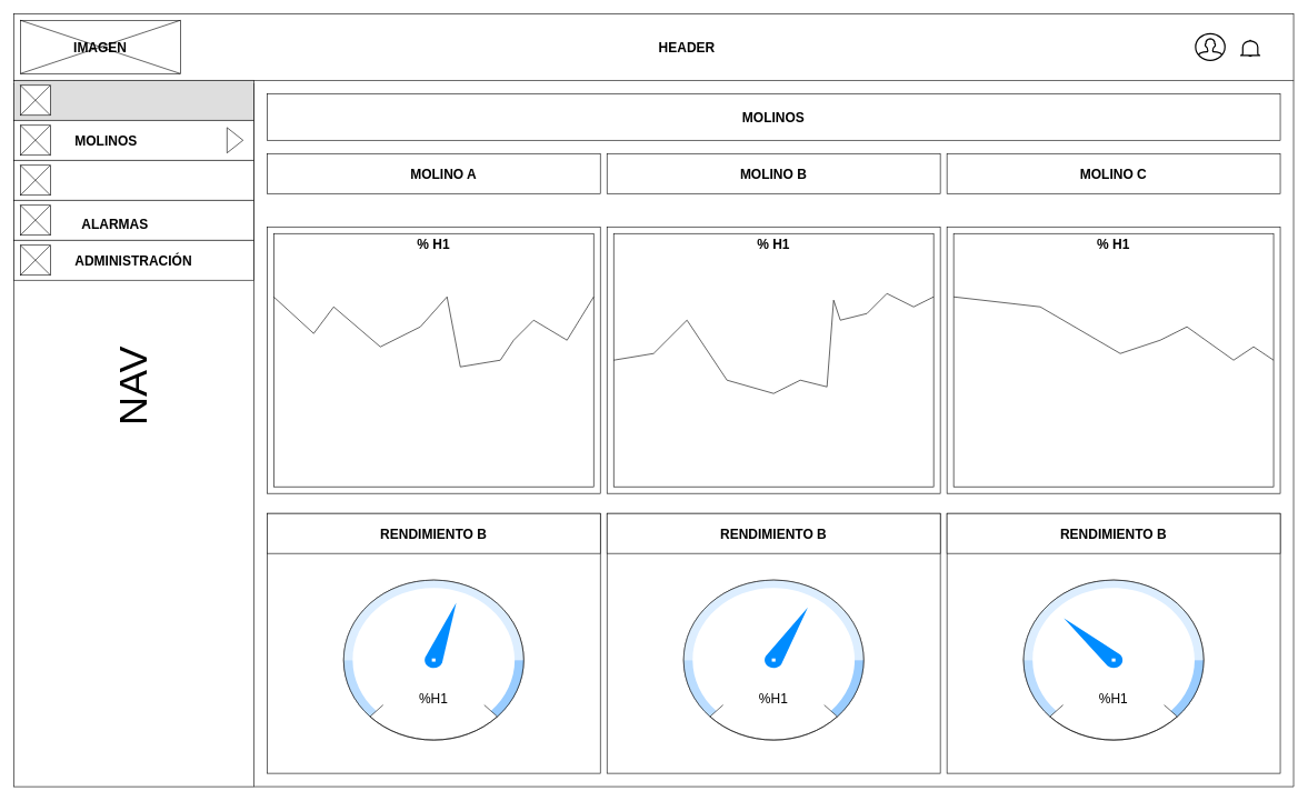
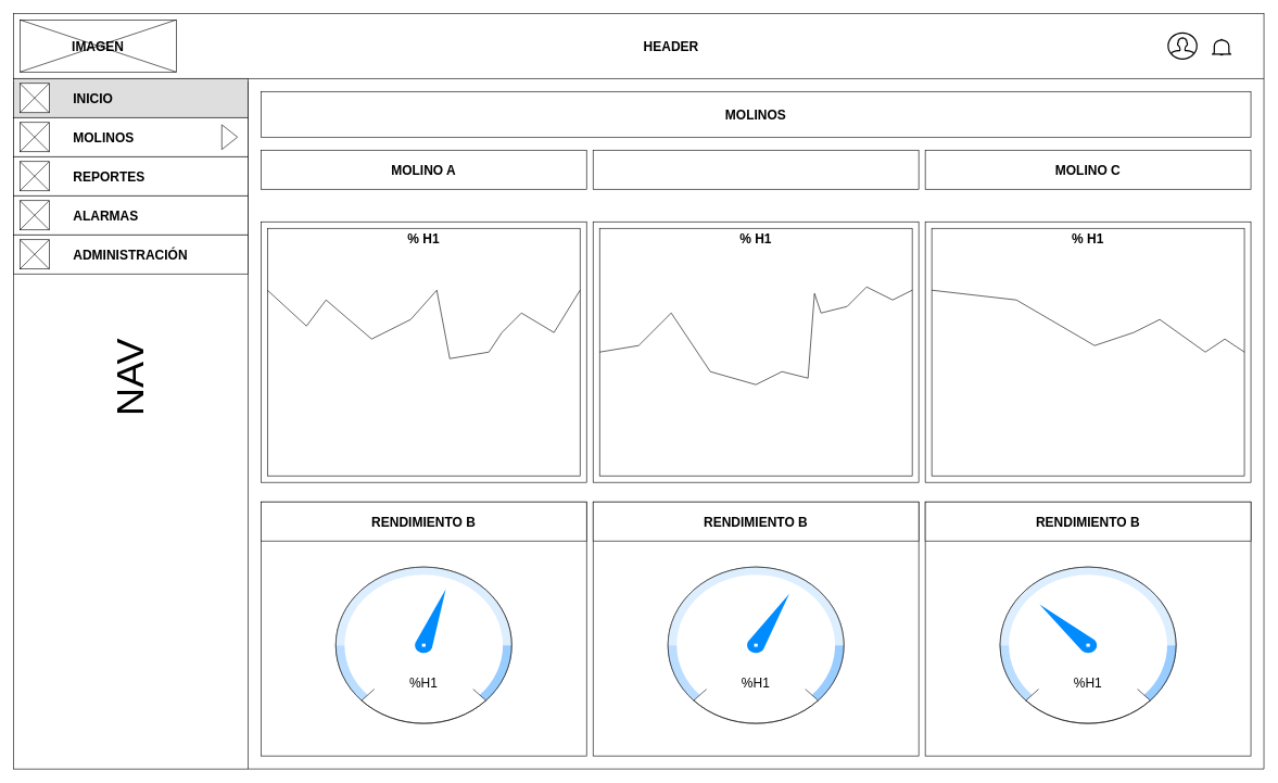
  <mxCell id="0" />
  <mxCell id="1" parent="0" />
  <mxCell id="2" value="" style="rounded=0;whiteSpace=wrap;html=1;" parent="1" vertex="1"><mxGeometry x="20" y="20" width="1920" height="100" as="geometry" /></mxCell>
  <mxCell id="3" value="" style="rounded=0;whiteSpace=wrap;html=1;" parent="1" vertex="1"><mxGeometry x="20" y="125" width="360" height="1055" as="geometry" /></mxCell>
  <mxCell id="4" value="" style="endArrow=none;html=1;rounded=0;entryX=1;entryY=1;entryDx=0;entryDy=0;exitX=1;exitY=1;exitDx=0;exitDy=0;" parent="1" source="3" target="2" edge="1"><mxGeometry width="50" height="50" relative="1" as="geometry"><mxPoint x="750" y="680" as="sourcePoint" /><mxPoint x="800" y="630" as="targetPoint" /><Array as="points"><mxPoint x="1940" y="1180" /></Array></mxGeometry></mxCell>
  <mxCell id="5" value="" style="rounded=1;whiteSpace=wrap;html=1;arcSize=0;" parent="1" vertex="1"><mxGeometry x="400" y="140" width="1520" height="70" as="geometry" /></mxCell>
  <mxCell id="6" value="" style="rounded=1;whiteSpace=wrap;html=1;arcSize=0;" parent="1" vertex="1"><mxGeometry x="400" y="230" width="500" height="60" as="geometry" /></mxCell>
  <mxCell id="7" value="" style="rounded=1;whiteSpace=wrap;html=1;arcSize=0;" parent="1" vertex="1"><mxGeometry x="910" y="230" width="500" height="60" as="geometry" /></mxCell>
  <mxCell id="8" value="" style="rounded=1;whiteSpace=wrap;html=1;arcSize=0;" parent="1" vertex="1"><mxGeometry x="1420" y="230" width="500" height="60" as="geometry" /></mxCell>
  <mxCell id="9" value="" style="rounded=0;whiteSpace=wrap;html=1;" parent="1" vertex="1"><mxGeometry x="400" y="340" width="500" height="400" as="geometry" /></mxCell>
  <mxCell id="10" value="" style="rounded=0;whiteSpace=wrap;html=1;" parent="1" vertex="1"><mxGeometry x="910" y="340" width="500" height="400" as="geometry" /></mxCell>
  <mxCell id="11" value="" style="rounded=0;whiteSpace=wrap;html=1;" parent="1" vertex="1"><mxGeometry x="1420" y="340" width="500" height="400" as="geometry" /></mxCell>
  <mxCell id="12" value="" style="rounded=0;whiteSpace=wrap;html=1;" parent="1" vertex="1"><mxGeometry x="400" y="770" width="500" height="390" as="geometry" /></mxCell>
  <mxCell id="13" value="" style="rounded=0;whiteSpace=wrap;html=1;" parent="1" vertex="1"><mxGeometry x="400" y="770" width="500" height="60" as="geometry" /></mxCell>
  <mxCell id="14" value="" style="rounded=0;whiteSpace=wrap;html=1;" parent="1" vertex="1"><mxGeometry x="910" y="770" width="500" height="390" as="geometry" /></mxCell>
  <mxCell id="15" value="" style="rounded=0;whiteSpace=wrap;html=1;" parent="1" vertex="1"><mxGeometry x="910" y="770" width="500" height="60" as="geometry" /></mxCell>
  <mxCell id="16" value="" style="rounded=0;whiteSpace=wrap;html=1;" parent="1" vertex="1"><mxGeometry x="1420" y="770" width="500" height="390" as="geometry" /></mxCell>
  <mxCell id="17" value="" style="rounded=0;whiteSpace=wrap;html=1;" parent="1" vertex="1"><mxGeometry x="1420" y="770" width="500" height="60" as="geometry" /></mxCell>
  <mxCell id="18" value="&lt;div style=&quot;text-align: justify;&quot;&gt;&lt;span style=&quot;font-size: 20px;&quot;&gt;&lt;b&gt;MOLINOS&lt;/b&gt;&lt;/span&gt;&lt;/div&gt;" style="text;html=1;strokeColor=none;fillColor=none;align=center;verticalAlign=middle;whiteSpace=wrap;rounded=0;" parent="1" vertex="1"><mxGeometry x="1030" y="160" width="260" height="30" as="geometry" /></mxCell>
  <mxCell id="19" value="&lt;div style=&quot;text-align: justify;&quot;&gt;&lt;span style=&quot;font-size: 20px;&quot;&gt;&lt;b&gt;HEADER&lt;/b&gt;&lt;/span&gt;&lt;/div&gt;" style="text;html=1;strokeColor=none;fillColor=none;align=center;verticalAlign=middle;whiteSpace=wrap;rounded=0;" parent="1" vertex="1"><mxGeometry x="900" y="55" width="260" height="30" as="geometry" /></mxCell>
  <mxCell id="20" value="" style="rounded=0;whiteSpace=wrap;html=1;fontSize=20;" parent="1" vertex="1"><mxGeometry x="30" y="30" width="240" height="80" as="geometry" /></mxCell>
  <mxCell id="21" value="" style="endArrow=none;html=1;rounded=0;fontSize=20;entryX=0;entryY=0;entryDx=0;entryDy=0;exitX=1;exitY=1;exitDx=0;exitDy=0;" parent="1" source="20" target="20" edge="1"><mxGeometry width="50" height="50" relative="1" as="geometry"><mxPoint x="660" y="360" as="sourcePoint" /><mxPoint x="710" y="310" as="targetPoint" /></mxGeometry></mxCell>
  <mxCell id="22" value="" style="endArrow=none;html=1;rounded=0;fontSize=20;entryX=1;entryY=0;entryDx=0;entryDy=0;exitX=0;exitY=1;exitDx=0;exitDy=0;" parent="1" source="20" target="20" edge="1"><mxGeometry width="50" height="50" relative="1" as="geometry"><mxPoint x="660" y="360" as="sourcePoint" /><mxPoint x="710" y="310" as="targetPoint" /></mxGeometry></mxCell>
  <mxCell id="23" value="&lt;div style=&quot;text-align: justify;&quot;&gt;&lt;span style=&quot;font-size: 20px;&quot;&gt;&lt;b&gt;IMAGEN&lt;/b&gt;&lt;/span&gt;&lt;/div&gt;" style="text;html=1;strokeColor=none;fillColor=none;align=center;verticalAlign=middle;whiteSpace=wrap;rounded=0;" parent="1" vertex="1"><mxGeometry x="20" y="55" width="260" height="30" as="geometry" /></mxCell>
  <mxCell id="24" value="NAV" style="text;html=1;strokeColor=none;fillColor=none;align=center;verticalAlign=middle;whiteSpace=wrap;rounded=0;fontSize=60;rotation=-90;" parent="1" vertex="1"><mxGeometry x="87.5" y="520" width="225" height="118.75" as="geometry" /></mxCell>
- <mxCell id="25" value="&lt;div style=&quot;text-align: justify;&quot;&gt;&lt;span style=&quot;font-size: 20px;&quot;&gt;&lt;b&gt;MOLINO A&lt;/b&gt;&lt;/span&gt;&lt;/div&gt;" style="text;html=1;strokeColor=none;fillColor=none;align=center;verticalAlign=middle;whiteSpace=wrap;rounded=0;" parent="1" vertex="1"><mxGeometry x="535" y="245" width="260" height="30" as="geometry" /></mxCell>
- <mxCell id="26" value="&lt;div style=&quot;text-align: justify;&quot;&gt;&lt;span style=&quot;font-size: 20px;&quot;&gt;&lt;b&gt;MOLINO B&lt;/b&gt;&lt;/span&gt;&lt;/div&gt;" style="text;html=1;strokeColor=none;fillColor=none;align=center;verticalAlign=middle;whiteSpace=wrap;rounded=0;" parent="1" vertex="1"><mxGeometry x="1030" y="245" width="260" height="30" as="geometry" /></mxCell>
+ <mxCell id="25" value="&lt;div style=&quot;text-align: justify;&quot;&gt;&lt;span style=&quot;font-size: 20px;&quot;&gt;&lt;b&gt;MOLINO A&lt;/b&gt;&lt;/span&gt;&lt;/div&gt;" style="text;html=1;strokeColor=none;fillColor=none;align=center;verticalAlign=middle;whiteSpace=wrap;rounded=0;" parent="1" vertex="1"><mxGeometry x="520" y="245" width="260" height="30" as="geometry" /></mxCell>
  <mxCell id="27" value="&lt;div style=&quot;text-align: justify;&quot;&gt;&lt;span style=&quot;font-size: 20px;&quot;&gt;&lt;b&gt;MOLINO C&lt;/b&gt;&lt;/span&gt;&lt;/div&gt;" style="text;html=1;strokeColor=none;fillColor=none;align=center;verticalAlign=middle;whiteSpace=wrap;rounded=0;" parent="1" vertex="1"><mxGeometry x="1540" y="245" width="260" height="30" as="geometry" /></mxCell>
  <mxCell id="28" value="" style="verticalLabelPosition=bottom;shadow=0;dashed=0;align=center;html=1;verticalAlign=top;strokeWidth=1;shape=mxgraph.mockup.graphics.gauge;fillColor=#ffffff;strokeColor=#080808;gaugePos=57.146;scaleColors=#bbddff,#ddeeff,#99ccff;gaugeLabels=,,;needleColor=#008cff;fontSize=60;sketch=0;" parent="1" vertex="1"><mxGeometry x="515" y="870" width="270" height="240" as="geometry" /></mxCell>
  <mxCell id="29" value="" style="verticalLabelPosition=bottom;shadow=0;dashed=0;align=center;html=1;verticalAlign=top;strokeWidth=1;shape=mxgraph.mockup.graphics.gauge;fillColor=#ffffff;strokeColor=#0D0D0D;gaugePos=61.111;scaleColors=#bbddff,#ddeeff,#99ccff;gaugeLabels=,,;needleColor=#008cff;fontSize=60;" parent="1" vertex="1"><mxGeometry x="1025" y="870" width="270" height="240" as="geometry" /></mxCell>
  <mxCell id="30" value="" style="verticalLabelPosition=bottom;shadow=0;dashed=0;align=center;html=1;verticalAlign=top;strokeWidth=1;shape=mxgraph.mockup.graphics.gauge;fillColor=#ffffff;strokeColor=#000000;gaugePos=32.735;scaleColors=#bbddff,#ddeeff,#99ccff;gaugeLabels=,,;needleColor=#008cff;fontSize=60;" parent="1" vertex="1"><mxGeometry x="1535" y="870" width="270" height="240" as="geometry" /></mxCell>
  <mxCell id="31" value="&lt;font style=&quot;font-size: 20px;&quot;&gt;%H1&lt;/font&gt;" style="text;html=1;strokeColor=none;fillColor=none;align=center;verticalAlign=middle;whiteSpace=wrap;rounded=0;fontSize=60;" parent="1" vertex="1"><mxGeometry x="620" y="1020" width="60" height="30" as="geometry" /></mxCell>
  <mxCell id="32" value="&lt;font style=&quot;font-size: 20px;&quot;&gt;%H1&lt;/font&gt;" style="text;html=1;strokeColor=none;fillColor=none;align=center;verticalAlign=middle;whiteSpace=wrap;rounded=0;fontSize=60;" parent="1" vertex="1"><mxGeometry x="1130" y="1020" width="60" height="30" as="geometry" /></mxCell>
  <mxCell id="33" value="&lt;font style=&quot;font-size: 20px;&quot;&gt;%H1&lt;/font&gt;" style="text;html=1;strokeColor=none;fillColor=none;align=center;verticalAlign=middle;whiteSpace=wrap;rounded=0;fontSize=60;" parent="1" vertex="1"><mxGeometry x="1640" y="1020" width="60" height="30" as="geometry" /></mxCell>
  <mxCell id="34" value="" style="rounded=0;whiteSpace=wrap;html=1;fontSize=20;" parent="1" vertex="1"><mxGeometry x="410" y="350" width="480" height="380" as="geometry" /></mxCell>
  <mxCell id="35" value="" style="endArrow=none;html=1;rounded=0;fontSize=20;exitX=0;exitY=0.25;exitDx=0;exitDy=0;entryX=1;entryY=0.25;entryDx=0;entryDy=0;" parent="1" source="34" target="34" edge="1"><mxGeometry width="50" height="50" relative="1" as="geometry"><mxPoint x="1040" y="670" as="sourcePoint" /><mxPoint x="540" y="470" as="targetPoint" /><Array as="points"><mxPoint x="470" y="500" /><mxPoint x="500" y="460" /><mxPoint x="570" y="520" /><mxPoint x="630" y="490" /><mxPoint x="670" y="445" /><mxPoint x="690" y="550" /><mxPoint x="750" y="540" /><mxPoint x="770" y="510" /><mxPoint x="800" y="480" /><mxPoint x="850" y="510" /></Array></mxGeometry></mxCell>
  <mxCell id="36" value="" style="rounded=0;whiteSpace=wrap;html=1;fontSize=20;" parent="1" vertex="1"><mxGeometry x="920" y="350" width="480" height="380" as="geometry" /></mxCell>
  <mxCell id="37" value="" style="rounded=0;whiteSpace=wrap;html=1;fontSize=20;" parent="1" vertex="1"><mxGeometry x="1430" y="350" width="480" height="380" as="geometry" /></mxCell>
  <mxCell id="38" value="" style="html=1;verticalLabelPosition=bottom;align=center;labelBackgroundColor=#ffffff;verticalAlign=top;strokeWidth=2;strokeColor=#000000;shadow=0;dashed=0;shape=mxgraph.ios7.icons.bell;fontSize=20;" parent="1" vertex="1"><mxGeometry x="1860" y="60" width="30" height="24.1" as="geometry" /></mxCell>
  <mxCell id="39" value="" style="rounded=0;whiteSpace=wrap;html=1;shadow=0;sketch=0;strokeColor=#000000;fontSize=20;fillColor=#DEDEDE;" parent="1" vertex="1"><mxGeometry x="20" y="120" width="360" height="60" as="geometry" /></mxCell>
+ <mxCell id="40" value="&lt;div style=&quot;&quot;&gt;&lt;span style=&quot;font-size: 20px;&quot;&gt;&lt;b&gt;INICIO&lt;/b&gt;&lt;/span&gt;&lt;/div&gt;" style="text;html=1;strokeColor=none;fillColor=none;align=left;verticalAlign=middle;whiteSpace=wrap;rounded=0;" parent="1" vertex="1"><mxGeometry x="110" y="135" width="120" height="30" as="geometry" /></mxCell>
  <mxCell id="41" value="" style="rounded=0;whiteSpace=wrap;html=1;shadow=0;sketch=0;strokeColor=#000000;fontSize=20;" parent="1" vertex="1"><mxGeometry x="20" y="180" width="360" height="60" as="geometry" /></mxCell>
  <mxCell id="42" value="&lt;div style=&quot;&quot;&gt;&lt;span style=&quot;font-size: 20px;&quot;&gt;&lt;b&gt;MOLINOS&lt;/b&gt;&lt;/span&gt;&lt;/div&gt;" style="text;html=1;strokeColor=none;fillColor=none;align=left;verticalAlign=middle;whiteSpace=wrap;rounded=0;" parent="1" vertex="1"><mxGeometry x="110" y="195" width="100" height="30" as="geometry" /></mxCell>
  <mxCell id="43" value="" style="group" parent="1" vertex="1" connectable="0"><mxGeometry x="30" y="187.5" width="45" height="45" as="geometry" /></mxCell>
  <mxCell id="44" value="" style="whiteSpace=wrap;html=1;aspect=fixed;shadow=0;sketch=0;strokeColor=#000000;fontSize=20;" parent="43" vertex="1"><mxGeometry width="45" height="45" as="geometry" /></mxCell>
  <mxCell id="45" value="" style="endArrow=none;html=1;rounded=0;fontSize=20;exitX=0;exitY=0;exitDx=0;exitDy=0;entryX=1;entryY=1;entryDx=0;entryDy=0;" parent="43" source="44" target="44" edge="1"><mxGeometry width="50" height="50" relative="1" as="geometry"><mxPoint x="250" y="52.5" as="sourcePoint" /><mxPoint x="300" y="2.5" as="targetPoint" /></mxGeometry></mxCell>
  <mxCell id="46" value="" style="endArrow=none;html=1;rounded=0;fontSize=20;exitX=0;exitY=1;exitDx=0;exitDy=0;entryX=1;entryY=0;entryDx=0;entryDy=0;" parent="43" source="44" target="44" edge="1"><mxGeometry width="50" height="50" relative="1" as="geometry"><mxPoint x="20" y="132.5" as="sourcePoint" /><mxPoint x="70" y="82.5" as="targetPoint" /></mxGeometry></mxCell>
  <mxCell id="47" value="" style="group" parent="1" vertex="1" connectable="0"><mxGeometry x="30" y="127.5" width="45" height="45" as="geometry" /></mxCell>
  <mxCell id="48" value="" style="whiteSpace=wrap;html=1;aspect=fixed;shadow=0;sketch=0;strokeColor=#000000;fontSize=20;" parent="47" vertex="1"><mxGeometry width="45" height="45" as="geometry" /></mxCell>
  <mxCell id="49" value="" style="endArrow=none;html=1;rounded=0;fontSize=20;exitX=0;exitY=0;exitDx=0;exitDy=0;entryX=1;entryY=1;entryDx=0;entryDy=0;" parent="47" source="48" target="48" edge="1"><mxGeometry width="50" height="50" relative="1" as="geometry"><mxPoint x="250" y="52.5" as="sourcePoint" /><mxPoint x="300" y="2.5" as="targetPoint" /></mxGeometry></mxCell>
  <mxCell id="50" value="" style="endArrow=none;html=1;rounded=0;fontSize=20;exitX=0;exitY=1;exitDx=0;exitDy=0;entryX=1;entryY=0;entryDx=0;entryDy=0;" parent="47" source="48" target="48" edge="1"><mxGeometry width="50" height="50" relative="1" as="geometry"><mxPoint x="20" y="132.5" as="sourcePoint" /><mxPoint x="70" y="82.5" as="targetPoint" /></mxGeometry></mxCell>
  <mxCell id="51" value="" style="endArrow=none;html=1;rounded=0;fontSize=20;exitX=0;exitY=0.5;exitDx=0;exitDy=0;entryX=1;entryY=0.25;entryDx=0;entryDy=0;" parent="1" source="36" target="36" edge="1"><mxGeometry width="50" height="50" relative="1" as="geometry"><mxPoint x="1110" y="490" as="sourcePoint" /><mxPoint x="1160" y="440" as="targetPoint" /><Array as="points"><mxPoint x="980" y="530" /><mxPoint x="1030" y="480" /><mxPoint x="1090" y="570" /><mxPoint x="1160" y="590" /><mxPoint x="1200" y="570" /><mxPoint x="1240" y="580" /><mxPoint x="1250" y="450" /><mxPoint x="1260" y="480" /><mxPoint x="1300" y="470" /><mxPoint x="1330" y="440" /><mxPoint x="1370" y="460" /></Array></mxGeometry></mxCell>
  <mxCell id="52" value="" style="endArrow=none;html=1;rounded=0;fontSize=20;exitX=0;exitY=0.25;exitDx=0;exitDy=0;entryX=1;entryY=0.5;entryDx=0;entryDy=0;" parent="1" source="37" target="37" edge="1"><mxGeometry width="50" height="50" relative="1" as="geometry"><mxPoint x="1650" y="540" as="sourcePoint" /><mxPoint x="1700" y="490" as="targetPoint" /><Array as="points"><mxPoint x="1560" y="460" /><mxPoint x="1680" y="530" /><mxPoint x="1740" y="510" /><mxPoint x="1780" y="490" /><mxPoint x="1850" y="540" /><mxPoint x="1880" y="520" /></Array></mxGeometry></mxCell>
  <mxCell id="53" value="" style="rounded=0;whiteSpace=wrap;html=1;shadow=0;sketch=0;strokeColor=#000000;fontSize=20;" parent="1" vertex="1"><mxGeometry x="20" y="240" width="360" height="60" as="geometry" /></mxCell>
+ <mxCell id="54" value="&lt;div style=&quot;&quot;&gt;&lt;span style=&quot;font-size: 20px;&quot;&gt;&lt;b&gt;REPORTES&lt;/b&gt;&lt;/span&gt;&lt;/div&gt;" style="text;html=1;strokeColor=none;fillColor=none;align=left;verticalAlign=middle;whiteSpace=wrap;rounded=0;" parent="1" vertex="1"><mxGeometry x="110" y="255" width="100" height="30" as="geometry" /></mxCell>
  <mxCell id="55" value="" style="whiteSpace=wrap;html=1;aspect=fixed;shadow=0;sketch=0;strokeColor=#000000;fontSize=20;" parent="1" vertex="1"><mxGeometry x="30" y="247.5" width="45" height="45" as="geometry" /></mxCell>
  <mxCell id="56" value="" style="endArrow=none;html=1;rounded=0;fontSize=20;exitX=0;exitY=1;exitDx=0;exitDy=0;entryX=1;entryY=0;entryDx=0;entryDy=0;" parent="1" source="55" target="55" edge="1"><mxGeometry width="50" height="50" relative="1" as="geometry"><mxPoint x="50" y="410" as="sourcePoint" /><mxPoint x="95" y="365" as="targetPoint" /></mxGeometry></mxCell>
  <mxCell id="57" value="" style="endArrow=none;html=1;rounded=0;fontSize=20;exitX=0;exitY=0;exitDx=0;exitDy=0;entryX=1;entryY=1;entryDx=0;entryDy=0;" parent="1" source="55" target="55" edge="1"><mxGeometry width="50" height="50" relative="1" as="geometry"><mxPoint x="40" y="302.5" as="sourcePoint" /><mxPoint x="85" y="257.5" as="targetPoint" /></mxGeometry></mxCell>
  <mxCell id="58" value="&lt;div style=&quot;text-align: justify;&quot;&gt;&lt;span style=&quot;font-size: 20px;&quot;&gt;&lt;b&gt;% H1&lt;/b&gt;&lt;/span&gt;&lt;/div&gt;" style="text;html=1;strokeColor=none;fillColor=none;align=center;verticalAlign=middle;whiteSpace=wrap;rounded=0;" parent="1" vertex="1"><mxGeometry x="520" y="350" width="260" height="30" as="geometry" /></mxCell>
  <mxCell id="59" value="&lt;div style=&quot;text-align: justify;&quot;&gt;&lt;span style=&quot;font-size: 20px;&quot;&gt;&lt;b&gt;% H1&lt;/b&gt;&lt;/span&gt;&lt;/div&gt;" style="text;html=1;strokeColor=none;fillColor=none;align=center;verticalAlign=middle;whiteSpace=wrap;rounded=0;" parent="1" vertex="1"><mxGeometry x="1030" y="350" width="260" height="30" as="geometry" /></mxCell>
  <mxCell id="60" value="&lt;div style=&quot;text-align: justify;&quot;&gt;&lt;span style=&quot;font-size: 20px;&quot;&gt;&lt;b&gt;% H1&lt;/b&gt;&lt;/span&gt;&lt;/div&gt;" style="text;html=1;strokeColor=none;fillColor=none;align=center;verticalAlign=middle;whiteSpace=wrap;rounded=0;" parent="1" vertex="1"><mxGeometry x="1540" y="350" width="260" height="30" as="geometry" /></mxCell>
  <mxCell id="61" value="&lt;div style=&quot;text-align: justify;&quot;&gt;&lt;span style=&quot;font-size: 20px;&quot;&gt;&lt;b&gt;RENDIMIENTO B&lt;/b&gt;&lt;/span&gt;&lt;/div&gt;" style="text;html=1;strokeColor=none;fillColor=none;align=center;verticalAlign=middle;whiteSpace=wrap;rounded=0;" parent="1" vertex="1"><mxGeometry x="520" y="785" width="260" height="30" as="geometry" /></mxCell>
  <mxCell id="62" value="&lt;div style=&quot;text-align: justify;&quot;&gt;&lt;span style=&quot;font-size: 20px;&quot;&gt;&lt;b&gt;RENDIMIENTO B&lt;/b&gt;&lt;/span&gt;&lt;/div&gt;" style="text;html=1;strokeColor=none;fillColor=none;align=center;verticalAlign=middle;whiteSpace=wrap;rounded=0;" parent="1" vertex="1"><mxGeometry x="1030" y="785" width="260" height="30" as="geometry" /></mxCell>
  <mxCell id="63" value="&lt;div style=&quot;text-align: justify;&quot;&gt;&lt;span style=&quot;font-size: 20px;&quot;&gt;&lt;b&gt;RENDIMIENTO B&lt;/b&gt;&lt;/span&gt;&lt;/div&gt;" style="text;html=1;strokeColor=none;fillColor=none;align=center;verticalAlign=middle;whiteSpace=wrap;rounded=0;" parent="1" vertex="1"><mxGeometry x="1540" y="785" width="260" height="30" as="geometry" /></mxCell>
  <mxCell id="64" value="" style="html=1;verticalLabelPosition=bottom;align=center;labelBackgroundColor=#ffffff;verticalAlign=top;strokeWidth=2;strokeColor=#000000;shadow=0;dashed=0;shape=mxgraph.ios7.icons.user;sketch=0;fontSize=20;" parent="1" vertex="1"><mxGeometry x="1793" y="50" width="44" height="40" as="geometry" /></mxCell>
  <mxCell id="65" value="" style="rounded=0;whiteSpace=wrap;html=1;shadow=0;sketch=0;strokeColor=#000000;fontSize=20;" parent="1" vertex="1"><mxGeometry x="20" y="300" width="360" height="60" as="geometry" /></mxCell>
- <mxCell id="66" value="&lt;div style=&quot;&quot;&gt;&lt;span style=&quot;font-size: 20px;&quot;&gt;&lt;b&gt;ALARMAS&lt;/b&gt;&lt;/span&gt;&lt;/div&gt;" style="text;html=1;strokeColor=none;fillColor=none;align=left;verticalAlign=middle;whiteSpace=wrap;rounded=0;" parent="1" vertex="1"><mxGeometry x="120" y="320" width="100" height="30" as="geometry" /></mxCell>
+ <mxCell id="66" value="&lt;div style=&quot;&quot;&gt;&lt;span style=&quot;font-size: 20px;&quot;&gt;&lt;b&gt;ALARMAS&lt;/b&gt;&lt;/span&gt;&lt;/div&gt;" style="text;html=1;strokeColor=none;fillColor=none;align=left;verticalAlign=middle;whiteSpace=wrap;rounded=0;" parent="1" vertex="1"><mxGeometry x="110" y="315" width="100" height="30" as="geometry" /></mxCell>
  <mxCell id="67" value="" style="whiteSpace=wrap;html=1;aspect=fixed;shadow=0;sketch=0;strokeColor=#000000;fontSize=20;" parent="1" vertex="1"><mxGeometry x="30" y="307.5" width="45" height="45" as="geometry" /></mxCell>
  <mxCell id="68" value="" style="endArrow=none;html=1;rounded=0;fontSize=20;exitX=0;exitY=1;exitDx=0;exitDy=0;entryX=1;entryY=0;entryDx=0;entryDy=0;" parent="1" source="67" target="67" edge="1"><mxGeometry width="50" height="50" relative="1" as="geometry"><mxPoint x="50" y="470" as="sourcePoint" /><mxPoint x="95" y="425" as="targetPoint" /></mxGeometry></mxCell>
  <mxCell id="69" value="" style="endArrow=none;html=1;rounded=0;fontSize=20;exitX=0;exitY=0;exitDx=0;exitDy=0;entryX=1;entryY=1;entryDx=0;entryDy=0;" parent="1" source="67" target="67" edge="1"><mxGeometry width="50" height="50" relative="1" as="geometry"><mxPoint x="40" y="362.5" as="sourcePoint" /><mxPoint x="85" y="317.5" as="targetPoint" /></mxGeometry></mxCell>
  <mxCell id="70" value="" style="rounded=0;whiteSpace=wrap;html=1;shadow=0;sketch=0;strokeColor=#000000;fontSize=20;" parent="1" vertex="1"><mxGeometry x="20" y="360" width="360" height="60" as="geometry" /></mxCell>
  <mxCell id="71" value="&lt;div style=&quot;&quot;&gt;&lt;span style=&quot;font-size: 20px;&quot;&gt;&lt;b&gt;ADMINISTRACIÓN&lt;/b&gt;&lt;/span&gt;&lt;/div&gt;" style="text;html=1;strokeColor=none;fillColor=none;align=left;verticalAlign=middle;whiteSpace=wrap;rounded=0;" parent="1" vertex="1"><mxGeometry x="110" y="375" width="100" height="30" as="geometry" /></mxCell>
  <mxCell id="72" value="" style="whiteSpace=wrap;html=1;aspect=fixed;shadow=0;sketch=0;strokeColor=#000000;fontSize=20;" parent="1" vertex="1"><mxGeometry x="30" y="367.5" width="45" height="45" as="geometry" /></mxCell>
  <mxCell id="73" value="" style="endArrow=none;html=1;rounded=0;fontSize=20;exitX=0;exitY=1;exitDx=0;exitDy=0;entryX=1;entryY=0;entryDx=0;entryDy=0;" parent="1" source="72" target="72" edge="1"><mxGeometry width="50" height="50" relative="1" as="geometry"><mxPoint x="50" y="530" as="sourcePoint" /><mxPoint x="95" y="485" as="targetPoint" /></mxGeometry></mxCell>
  <mxCell id="74" value="" style="endArrow=none;html=1;rounded=0;fontSize=20;exitX=0;exitY=0;exitDx=0;exitDy=0;entryX=1;entryY=1;entryDx=0;entryDy=0;" parent="1" source="72" target="72" edge="1"><mxGeometry width="50" height="50" relative="1" as="geometry"><mxPoint x="40" y="422.5" as="sourcePoint" /><mxPoint x="85" y="377.5" as="targetPoint" /></mxGeometry></mxCell>
  <mxCell id="75" value="" style="triangle;whiteSpace=wrap;html=1;fontSize=20;" parent="1" vertex="1"><mxGeometry x="340" y="191" width="24" height="38" as="geometry" /></mxCell>
